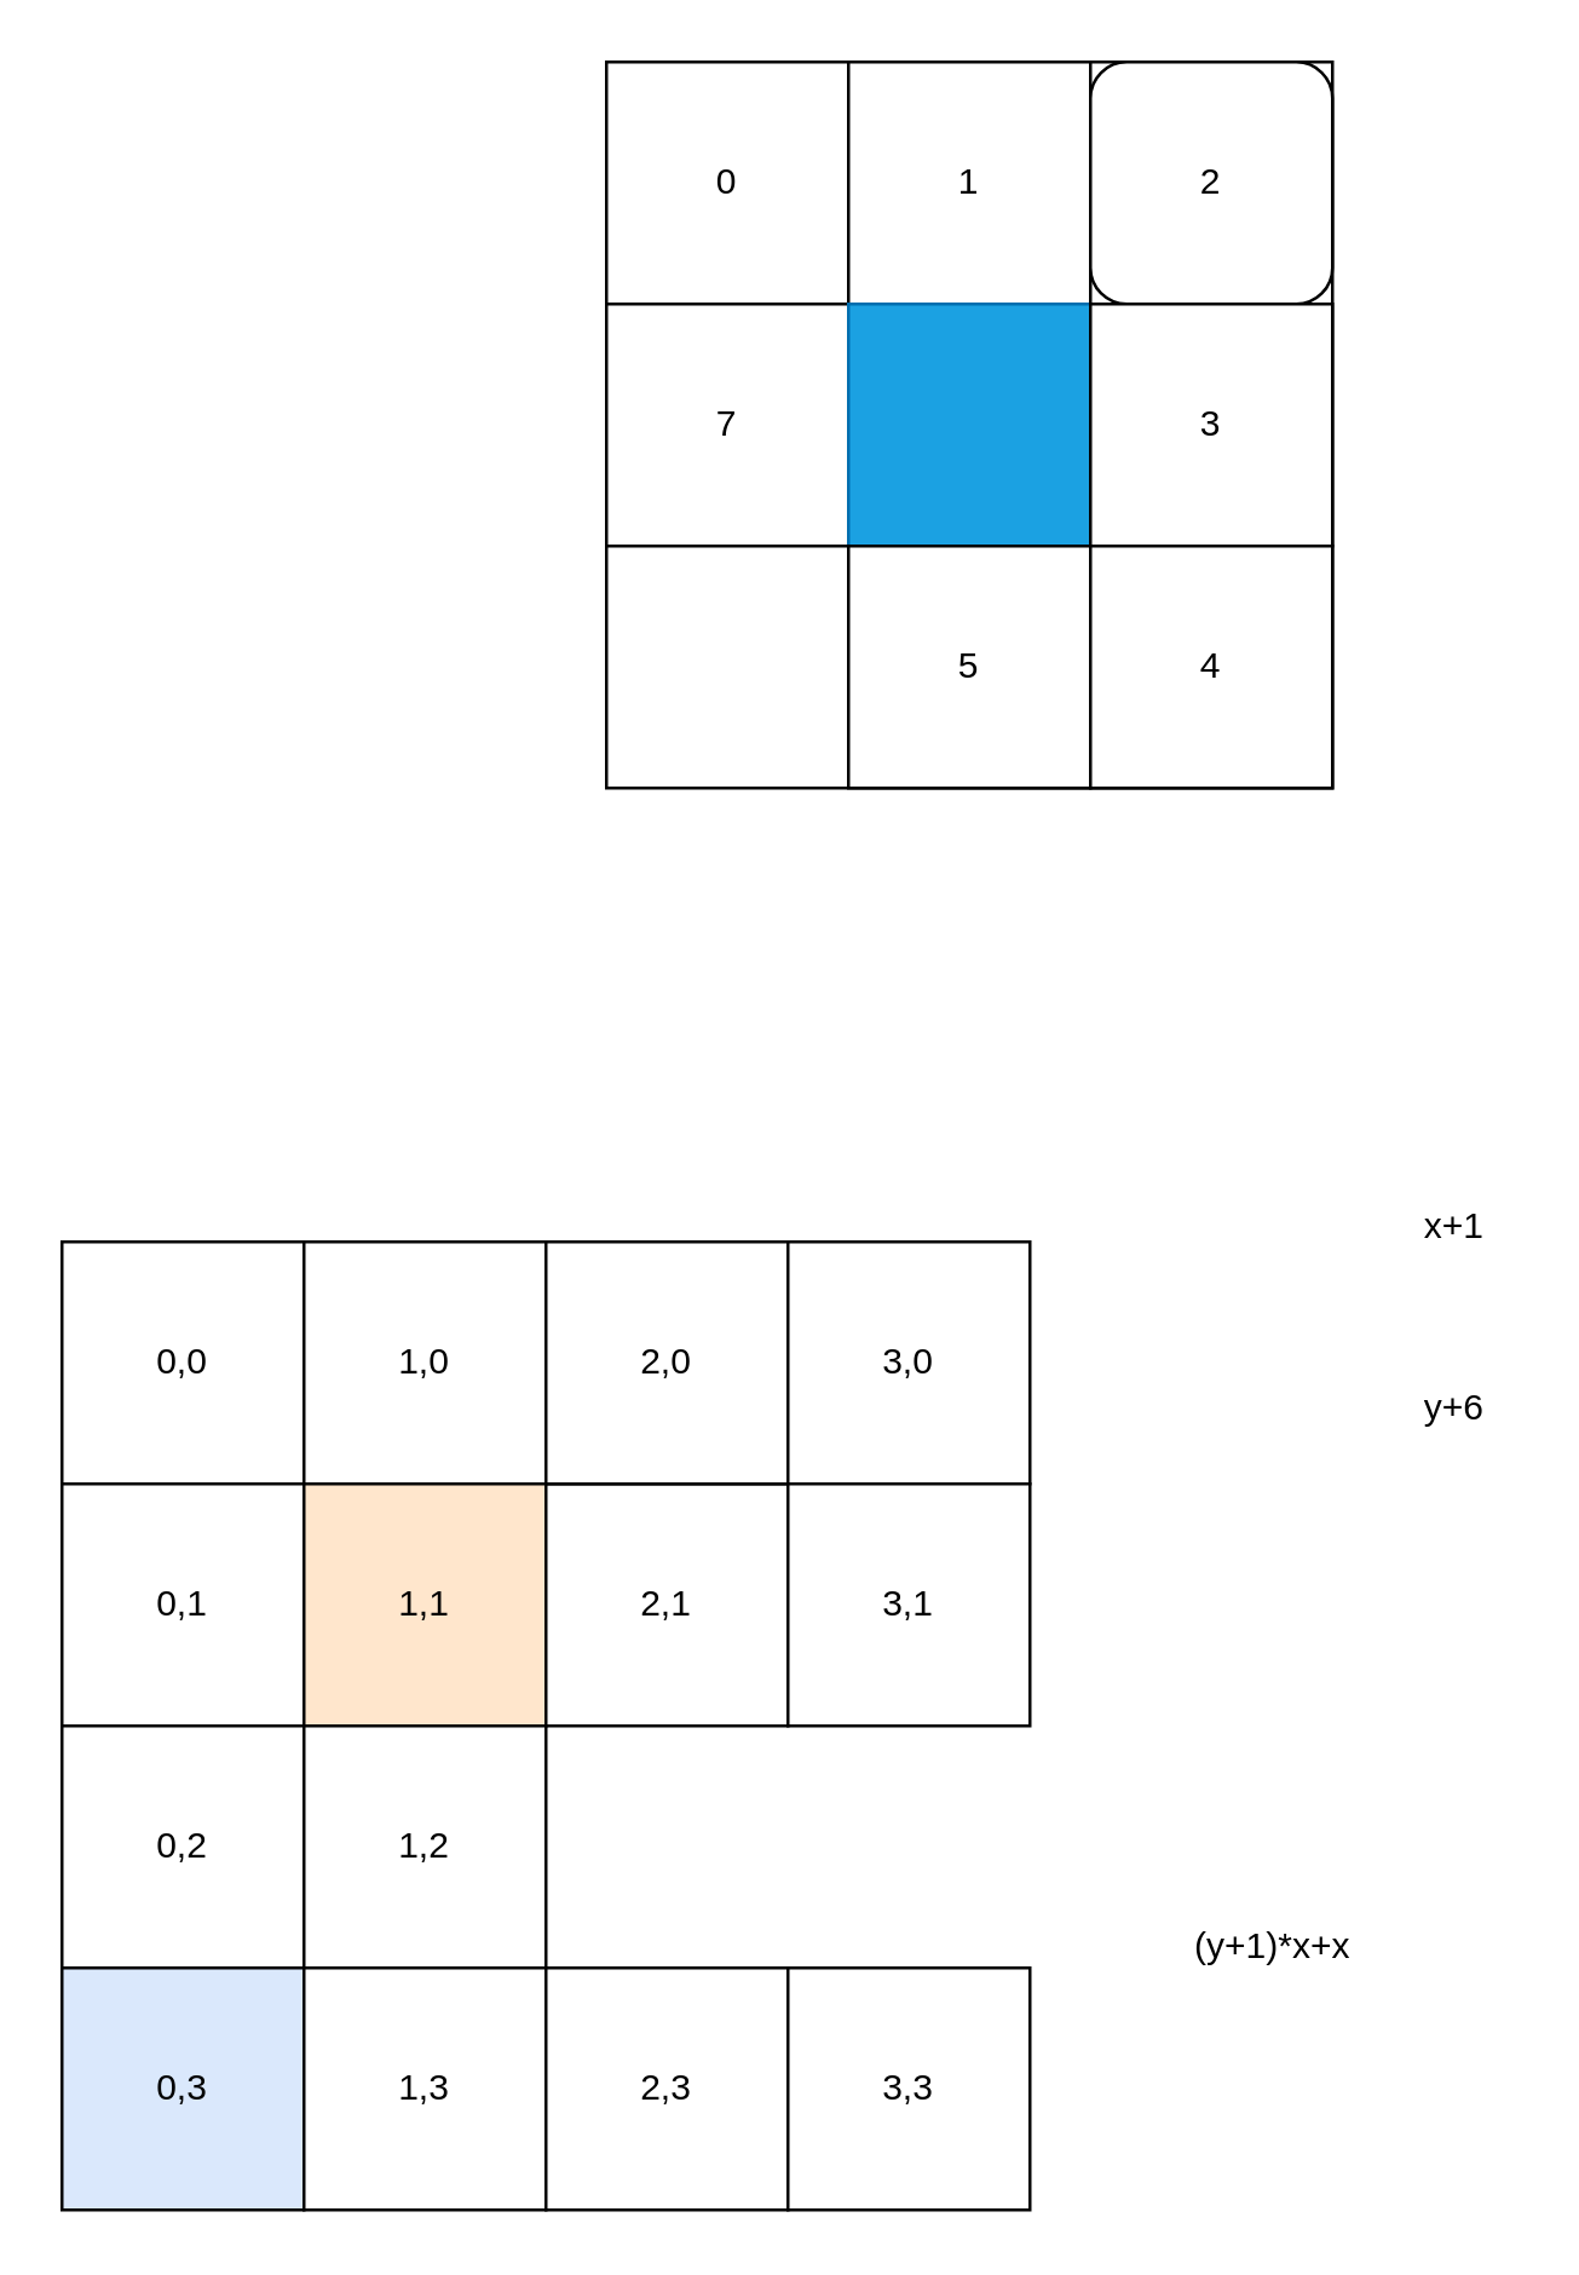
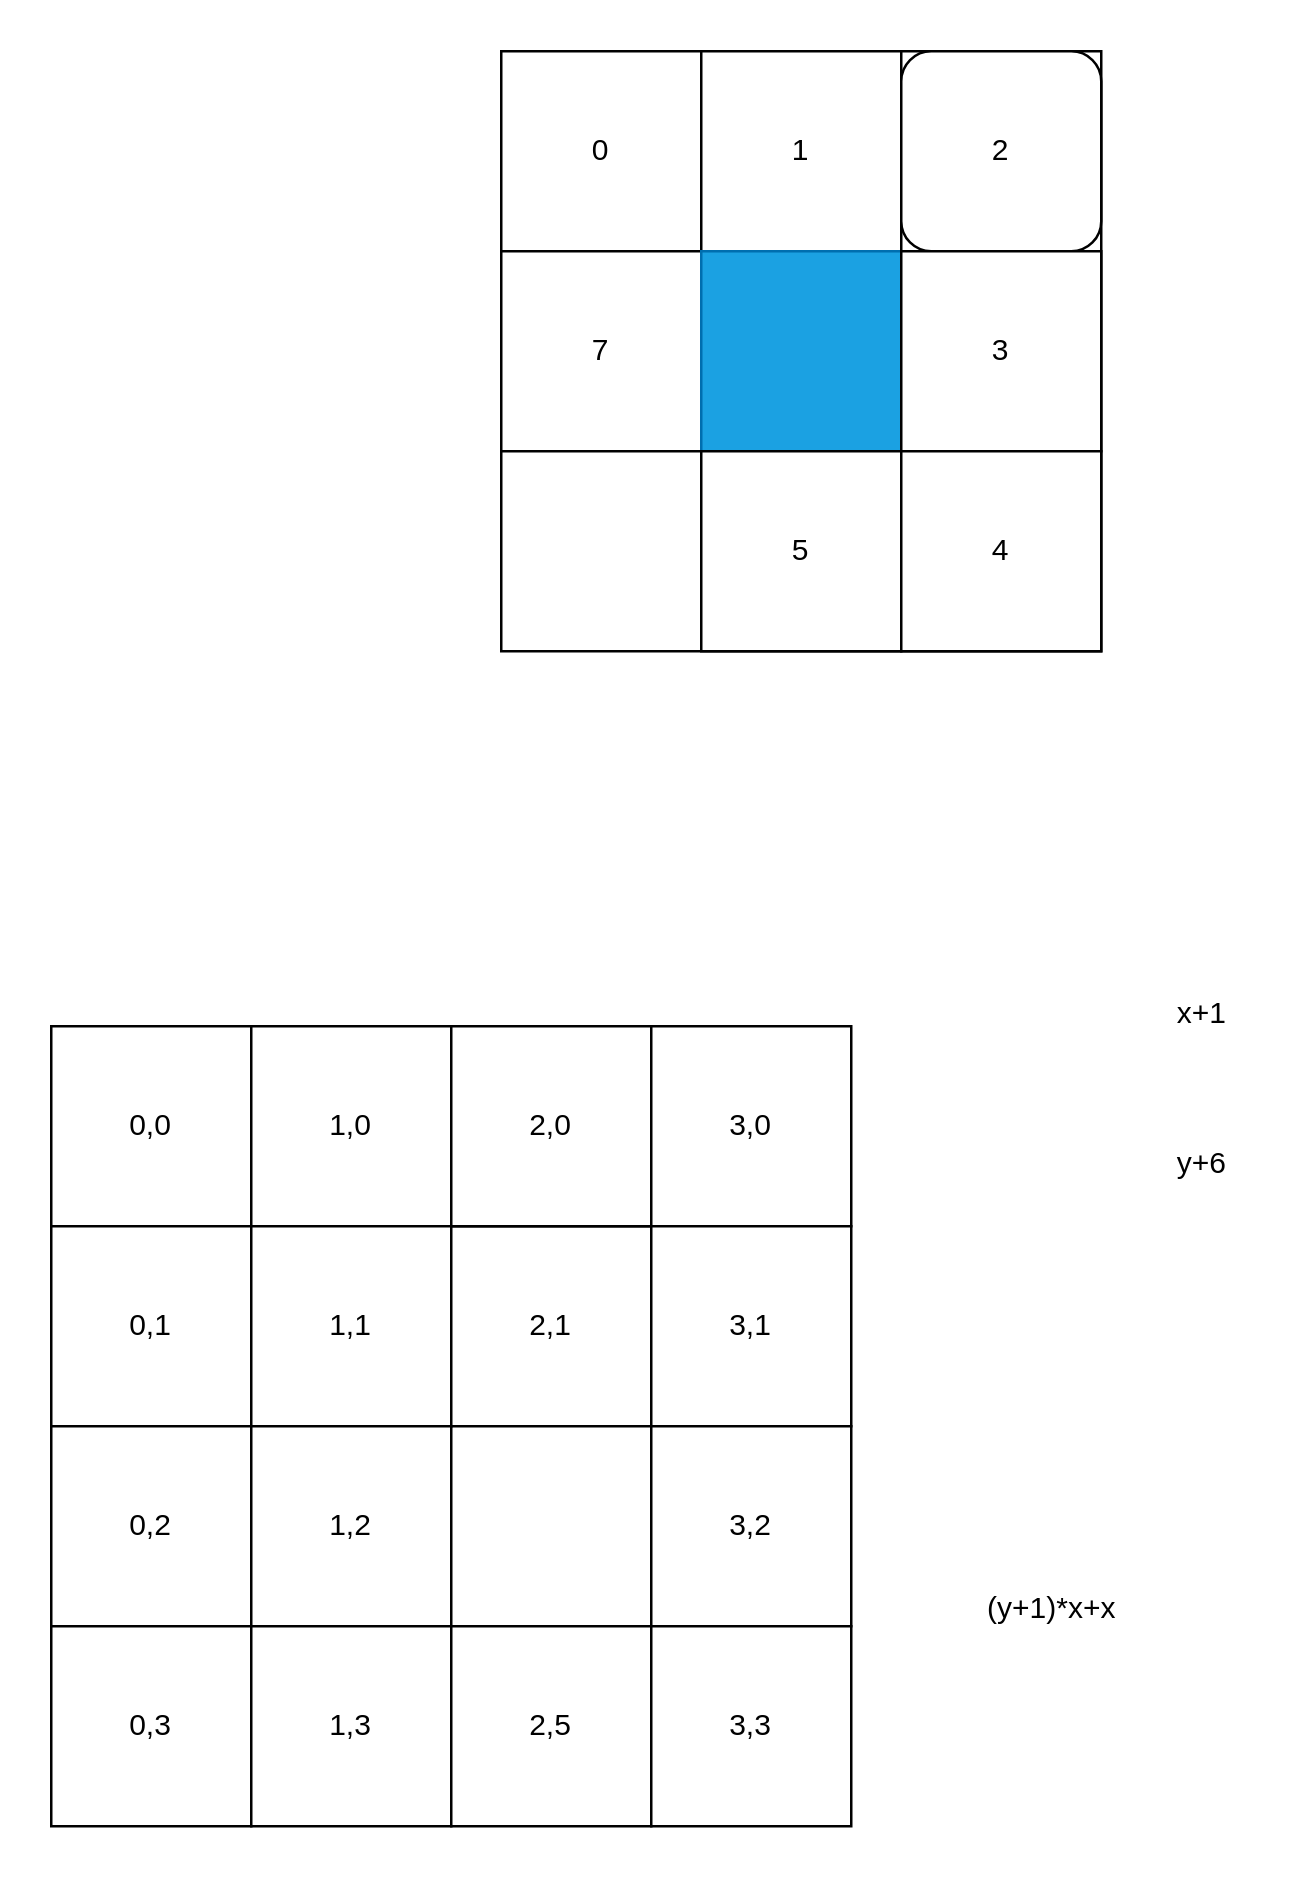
  <mxCell id="0" />
  <mxCell id="1" parent="0" />
  <mxCell id="2" value="" style="whiteSpace=wrap;html=1;aspect=fixed;" parent="1" vertex="1"><mxGeometry x="200" y="20" width="240" height="240" as="geometry" /></mxCell>
  <mxCell id="3" value="0" style="whiteSpace=wrap;html=1;aspect=fixed;" parent="1" vertex="1"><mxGeometry x="200" y="20" width="80" height="80" as="geometry" /></mxCell>
  <mxCell id="4" value="1" style="whiteSpace=wrap;html=1;aspect=fixed;" parent="1" vertex="1"><mxGeometry x="280" y="20" width="80" height="80" as="geometry" /></mxCell>
  <mxCell id="5" value="2" style="whiteSpace=wrap;html=1;aspect=fixed;rounded=1;" parent="1" vertex="1"><mxGeometry x="360" y="20" width="80" height="80" as="geometry" /></mxCell>
  <mxCell id="6" value="7" style="whiteSpace=wrap;html=1;aspect=fixed;" parent="1" vertex="1"><mxGeometry x="200" y="100" width="80" height="80" as="geometry" /></mxCell>
  <mxCell id="7" value="" style="whiteSpace=wrap;html=1;aspect=fixed;fillColor=#1ba1e2;fontColor=#ffffff;strokeColor=#006EAF;" parent="1" vertex="1"><mxGeometry x="280" y="100" width="80" height="80" as="geometry" /></mxCell>
  <mxCell id="8" value="3" style="whiteSpace=wrap;html=1;aspect=fixed;" parent="1" vertex="1"><mxGeometry x="360" y="100" width="80" height="80" as="geometry" /></mxCell>
  <mxCell id="9" value="5" style="whiteSpace=wrap;html=1;aspect=fixed;" parent="1" vertex="1"><mxGeometry x="280" y="180" width="80" height="80" as="geometry" /></mxCell>
  <mxCell id="10" value="4" style="whiteSpace=wrap;html=1;aspect=fixed;" parent="1" vertex="1"><mxGeometry x="360" y="180" width="80" height="80" as="geometry" /></mxCell>
  <mxCell id="11" value="0,0&lt;br&gt;" style="whiteSpace=wrap;html=1;aspect=fixed;" vertex="1" parent="1"><mxGeometry x="20" y="410" width="80" height="80" as="geometry" /></mxCell>
  <mxCell id="12" value="1,0" style="whiteSpace=wrap;html=1;aspect=fixed;" vertex="1" parent="1"><mxGeometry x="100" y="410" width="80" height="80" as="geometry" /></mxCell>
  <mxCell id="13" value="0,1" style="whiteSpace=wrap;html=1;aspect=fixed;" vertex="1" parent="1"><mxGeometry x="20" y="490" width="80" height="80" as="geometry" /></mxCell>
- <mxCell id="14" value="1,1" style="whiteSpace=wrap;html=1;aspect=fixed;fillColor=#ffe6cc;" vertex="1" parent="1"><mxGeometry x="100" y="490" width="80" height="80" as="geometry" /></mxCell>
+ <mxCell id="14" value="1,1" style="whiteSpace=wrap;html=1;aspect=fixed;" vertex="1" parent="1"><mxGeometry x="100" y="490" width="80" height="80" as="geometry" /></mxCell>
  <mxCell id="15" value="2,1" style="whiteSpace=wrap;html=1;aspect=fixed;" vertex="1" parent="1"><mxGeometry x="180" y="490" width="80" height="80" as="geometry" /></mxCell>
  <mxCell id="16" value="2,0" style="whiteSpace=wrap;html=1;aspect=fixed;" vertex="1" parent="1"><mxGeometry x="180" y="410" width="80" height="80" as="geometry" /></mxCell>
  <mxCell id="17" value="0,2" style="whiteSpace=wrap;html=1;aspect=fixed;" vertex="1" parent="1"><mxGeometry x="20" y="570" width="80" height="80" as="geometry" /></mxCell>
  <mxCell id="18" value="1,2" style="whiteSpace=wrap;html=1;aspect=fixed;" vertex="1" parent="1"><mxGeometry x="100" y="570" width="80" height="80" as="geometry" /></mxCell>
  <mxCell id="19" value="3,0" style="whiteSpace=wrap;html=1;aspect=fixed;" vertex="1" parent="1"><mxGeometry x="260" y="410" width="80" height="80" as="geometry" /></mxCell>
  <mxCell id="20" value="3,1" style="whiteSpace=wrap;html=1;aspect=fixed;" vertex="1" parent="1"><mxGeometry x="260" y="490" width="80" height="80" as="geometry" /></mxCell>
- <mxCell id="22" value="0,3" style="whiteSpace=wrap;html=1;aspect=fixed;fillColor=#dae8fc;" vertex="1" parent="1"><mxGeometry x="20" y="650" width="80" height="80" as="geometry" /></mxCell>
+ <mxCell id="21" value="3,2" style="whiteSpace=wrap;html=1;aspect=fixed;" vertex="1" parent="1"><mxGeometry x="260" y="570" width="80" height="80" as="geometry" /></mxCell>
+ <mxCell id="22" value="0,3" style="whiteSpace=wrap;html=1;aspect=fixed;" vertex="1" parent="1"><mxGeometry x="20" y="650" width="80" height="80" as="geometry" /></mxCell>
  <mxCell id="23" value="1,3" style="whiteSpace=wrap;html=1;aspect=fixed;" vertex="1" parent="1"><mxGeometry x="100" y="650" width="80" height="80" as="geometry" /></mxCell>
- <mxCell id="24" value="2,3" style="whiteSpace=wrap;html=1;aspect=fixed;" vertex="1" parent="1"><mxGeometry x="180" y="650" width="80" height="80" as="geometry" /></mxCell>
+ <mxCell id="24" value="2,5" style="whiteSpace=wrap;html=1;aspect=fixed;" vertex="1" parent="1"><mxGeometry x="180" y="650" width="80" height="80" as="geometry" /></mxCell>
  <mxCell id="25" value="3,3" style="whiteSpace=wrap;html=1;aspect=fixed;" vertex="1" parent="1"><mxGeometry x="260" y="650" width="80" height="80" as="geometry" /></mxCell>
  <mxCell id="26" value="y+6" style="text;html=1;align=center;verticalAlign=middle;resizable=0;points=[];autosize=1;strokeColor=none;fillColor=none;" vertex="1" parent="1"><mxGeometry x="460" y="450" width="40" height="30" as="geometry" /></mxCell>
  <mxCell id="27" value="x+1" style="text;html=1;align=center;verticalAlign=middle;resizable=0;points=[];autosize=1;strokeColor=none;fillColor=none;" vertex="1" parent="1"><mxGeometry x="460" y="390" width="40" height="30" as="geometry" /></mxCell>
  <mxCell id="28" value="(y+1)*x+x" style="text;html=1;align=center;verticalAlign=middle;resizable=0;points=[];autosize=1;strokeColor=none;fillColor=none;" vertex="1" parent="1"><mxGeometry x="385" y="628" width="70" height="30" as="geometry" /></mxCell>
